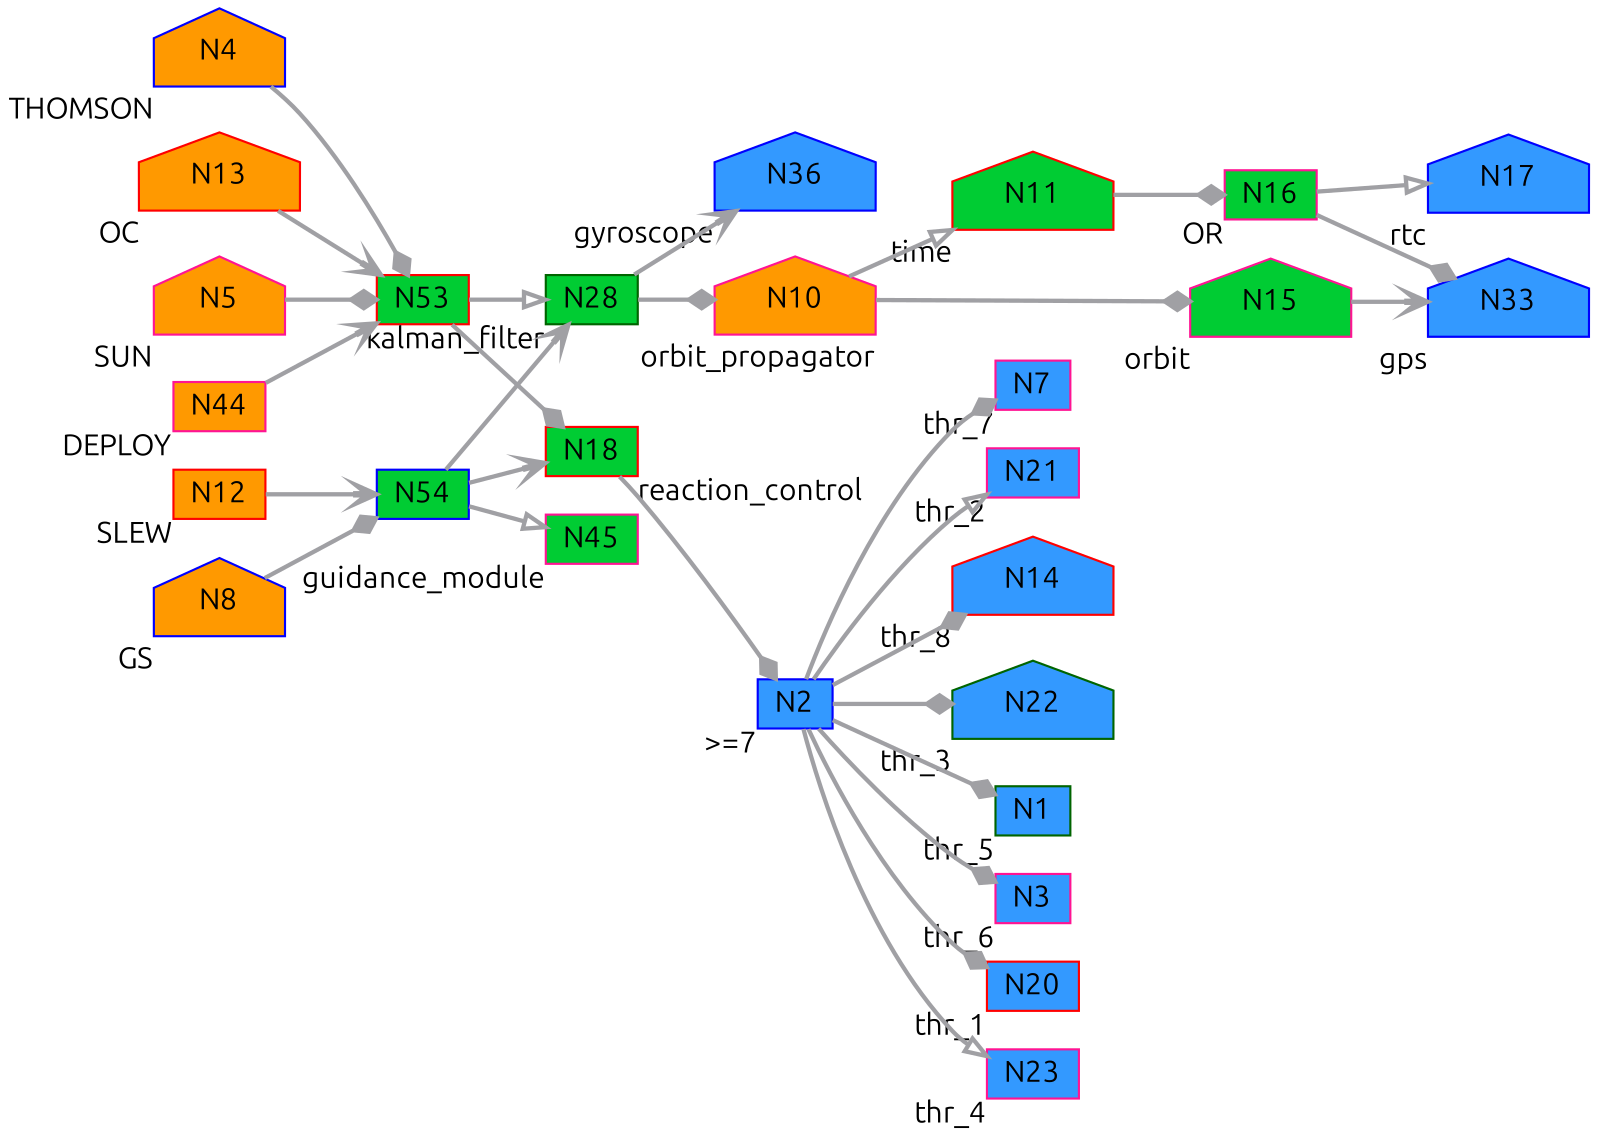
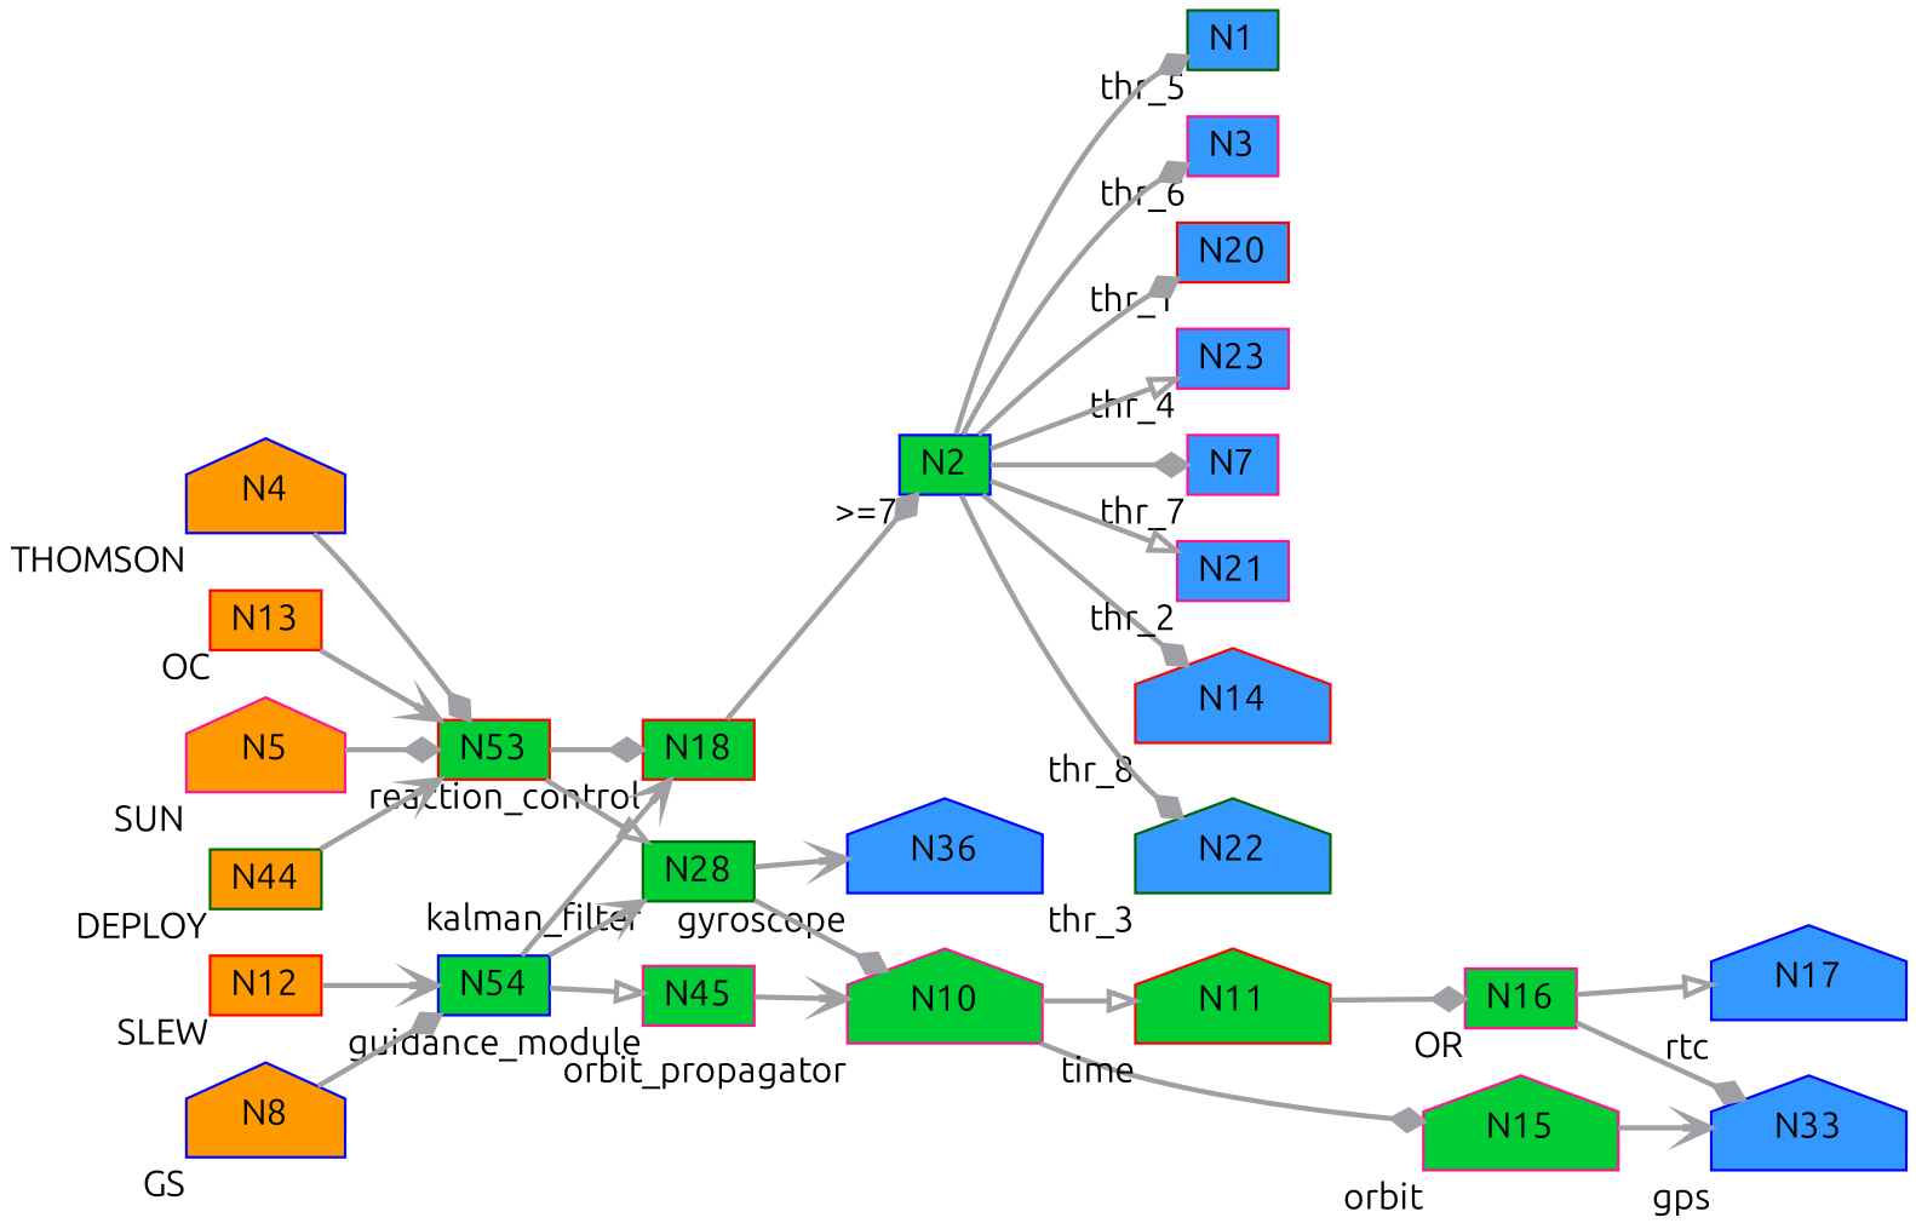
  digraph {
    bgcolor="#ffffff"
    fontname=Ubuntu
    rankdir=LR
    node [color=deeppink fillcolor="#3399ff" fontname=Ubuntu penwidth=1 shape=box style=filled]
    edge [arrowhead=diamond color="#a0a0a4" fontname=Ubuntu penwidth=2 style=solid weight=2]
    N5 [fillcolor="#ff9900" height=0.152778 shape=house width=0.152778 xlabel=SUN]
    N53 [color=red fillcolor="#00cc33" height=0.152778 width=0.152778]
    N18 [color=red fillcolor="#00cc33" height=0.152778 width=0.152778 xlabel=reaction_control]
    N28 [color=darkgreen fillcolor="#00cc33" height=0.152778 width=0.152778 xlabel=kalman_filter]
-   N2 [color=blue height=0.152778 width=0.152778 xlabel=">=7"]
+   N2 [color=blue fillcolor="#00cc33" height=0.152778 width=0.152778 xlabel=">=7"]
    N36 [color=blue height=0.152778 shape=house width=0.152778 xlabel=gyroscope]
-   N10 [fillcolor="#ff9900" height=0.152778 shape=house width=0.152778 xlabel=orbit_propagator]
+   N10 [fillcolor="#00cc33" height=0.152778 shape=house width=0.152778 xlabel=orbit_propagator]
    N16 [fillcolor="#00cc33" height=0.152778 width=0.152778 xlabel=OR]
    N33 [color=blue height=0.152778 shape=house width=0.152778 xlabel=gps]
    N17 [color=blue height=0.152778 shape=house width=0.152778 xlabel=rtc]
    N15 [fillcolor="#00cc33" height=0.152778 shape=house width=0.152778 xlabel=orbit]
    N14 [color=red height=0.152778 shape=house width=0.152778 xlabel=thr_8]
    N54 [color=blue fillcolor="#00cc33" height=0.152778 width=0.152778]
    N45 [fillcolor="#00cc33" height=0.152778 width=0.152778 xlabel=guidance_module]
    N22 [color=darkgreen height=0.152778 shape=house width=0.152778 xlabel=thr_3]
    N1 [color=darkgreen height=0.152778 width=0.152778 xlabel=thr_5]
    N3 [height=0.152778 width=0.152778 xlabel=thr_6]
    N20 [color=red height=0.152778 width=0.152778 xlabel=thr_1]
    N23 [height=0.152778 width=0.152778 xlabel=thr_4]
    N7 [height=0.152778 width=0.152778 xlabel=thr_7]
    N21 [height=0.152778 width=0.152778 xlabel=thr_2]
    N12 [color=red fillcolor="#ff9900" height=0.152778 width=0.152778 xlabel=SLEW]
    N11 [color=red fillcolor="#00cc33" height=0.152778 shape=house width=0.152778 xlabel=time]
    N8 [color=blue fillcolor="#ff9900" height=0.152778 shape=house width=0.152778 xlabel=GS]
-   N44 [fillcolor="#ff9900" height=0.152778 width=0.152778 xlabel=DEPLOY]
+   N44 [color=darkgreen fillcolor="#ff9900" height=0.152778 width=0.152778 xlabel=DEPLOY]
    N4 [color=blue fillcolor="#ff9900" height=0.152778 shape=house width=0.152778 xlabel=THOMSON]
-   N13 [color=red fillcolor="#ff9900" height=0.152778 shape=house width=0.152778 xlabel=OC]
+   N13 [color=red fillcolor="#ff9900" height=0.152778 width=0.152778 xlabel=OC]
    N5 -> N53
    N53 -> N18
    N53 -> N28 [arrowhead=onormal]
    N18 -> N2
    N28 -> N36 [arrowhead=vee]
    N28 -> N10
    N2 -> N14
    N2 -> N22
    N2 -> N1
    N2 -> N3
    N2 -> N20
    N2 -> N23 [arrowhead=onormal]
    N2 -> N7
    N2 -> N21 [arrowhead=onormal]
    N10 -> N15
    N10 -> N11 [arrowhead=onormal]
    N16 -> N33
    N16 -> N17 [arrowhead=onormal]
    N15 -> N33 [arrowhead=vee]
    N54 -> N18 [arrowhead=vee]
    N54 -> N28 [arrowhead=vee]
    N54 -> N45 [arrowhead=onormal]
+   N45 -> N10 [arrowhead=vee]
    N12 -> N54 [arrowhead=vee]
    N11 -> N16
    N8 -> N54
    N44 -> N53 [arrowhead=vee]
    N4 -> N53
    N13 -> N53 [arrowhead=vee]
  }
